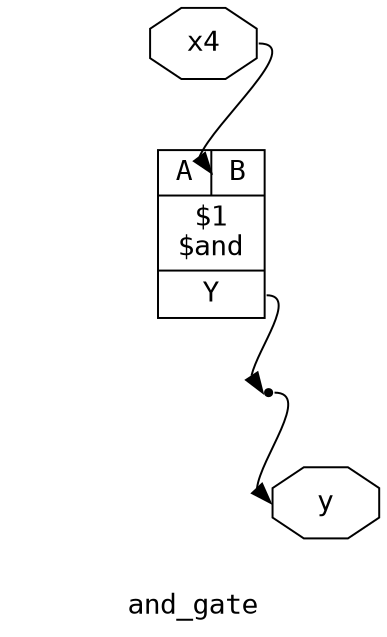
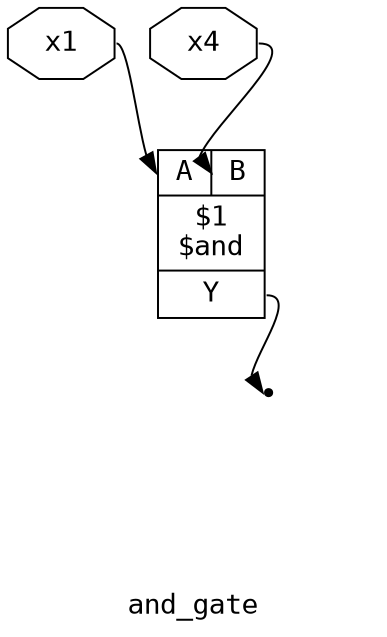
  digraph {
    fontname="DejaVu Sans Mono"
    label=and_gate
    rankdir=TB
    remincross=true
    node [color=black fontcolor=black fontname="DejaVu Sans Mono" shape=octagon]
    edge [color=black fontcolor=black fontname="DejaVu Sans Mono" headport=w tailport=e]
    n1 [label=x4]
    n2 [label="{{<p5> A|<p6> B}|$1\n$and|{<p7> Y}}" shape=record color="" fontcolor=""]
    x0 [shape=point color="" fontcolor=""]
-   n5 [label=y]
+   n4 [label=x1]
    n1 -> n2 [headport="p6:w"]
    n2 -> x0 [tailport="p7:e"]
-   x0 -> n5
+   n4 -> n2 [headport="p5:w"]
  }
